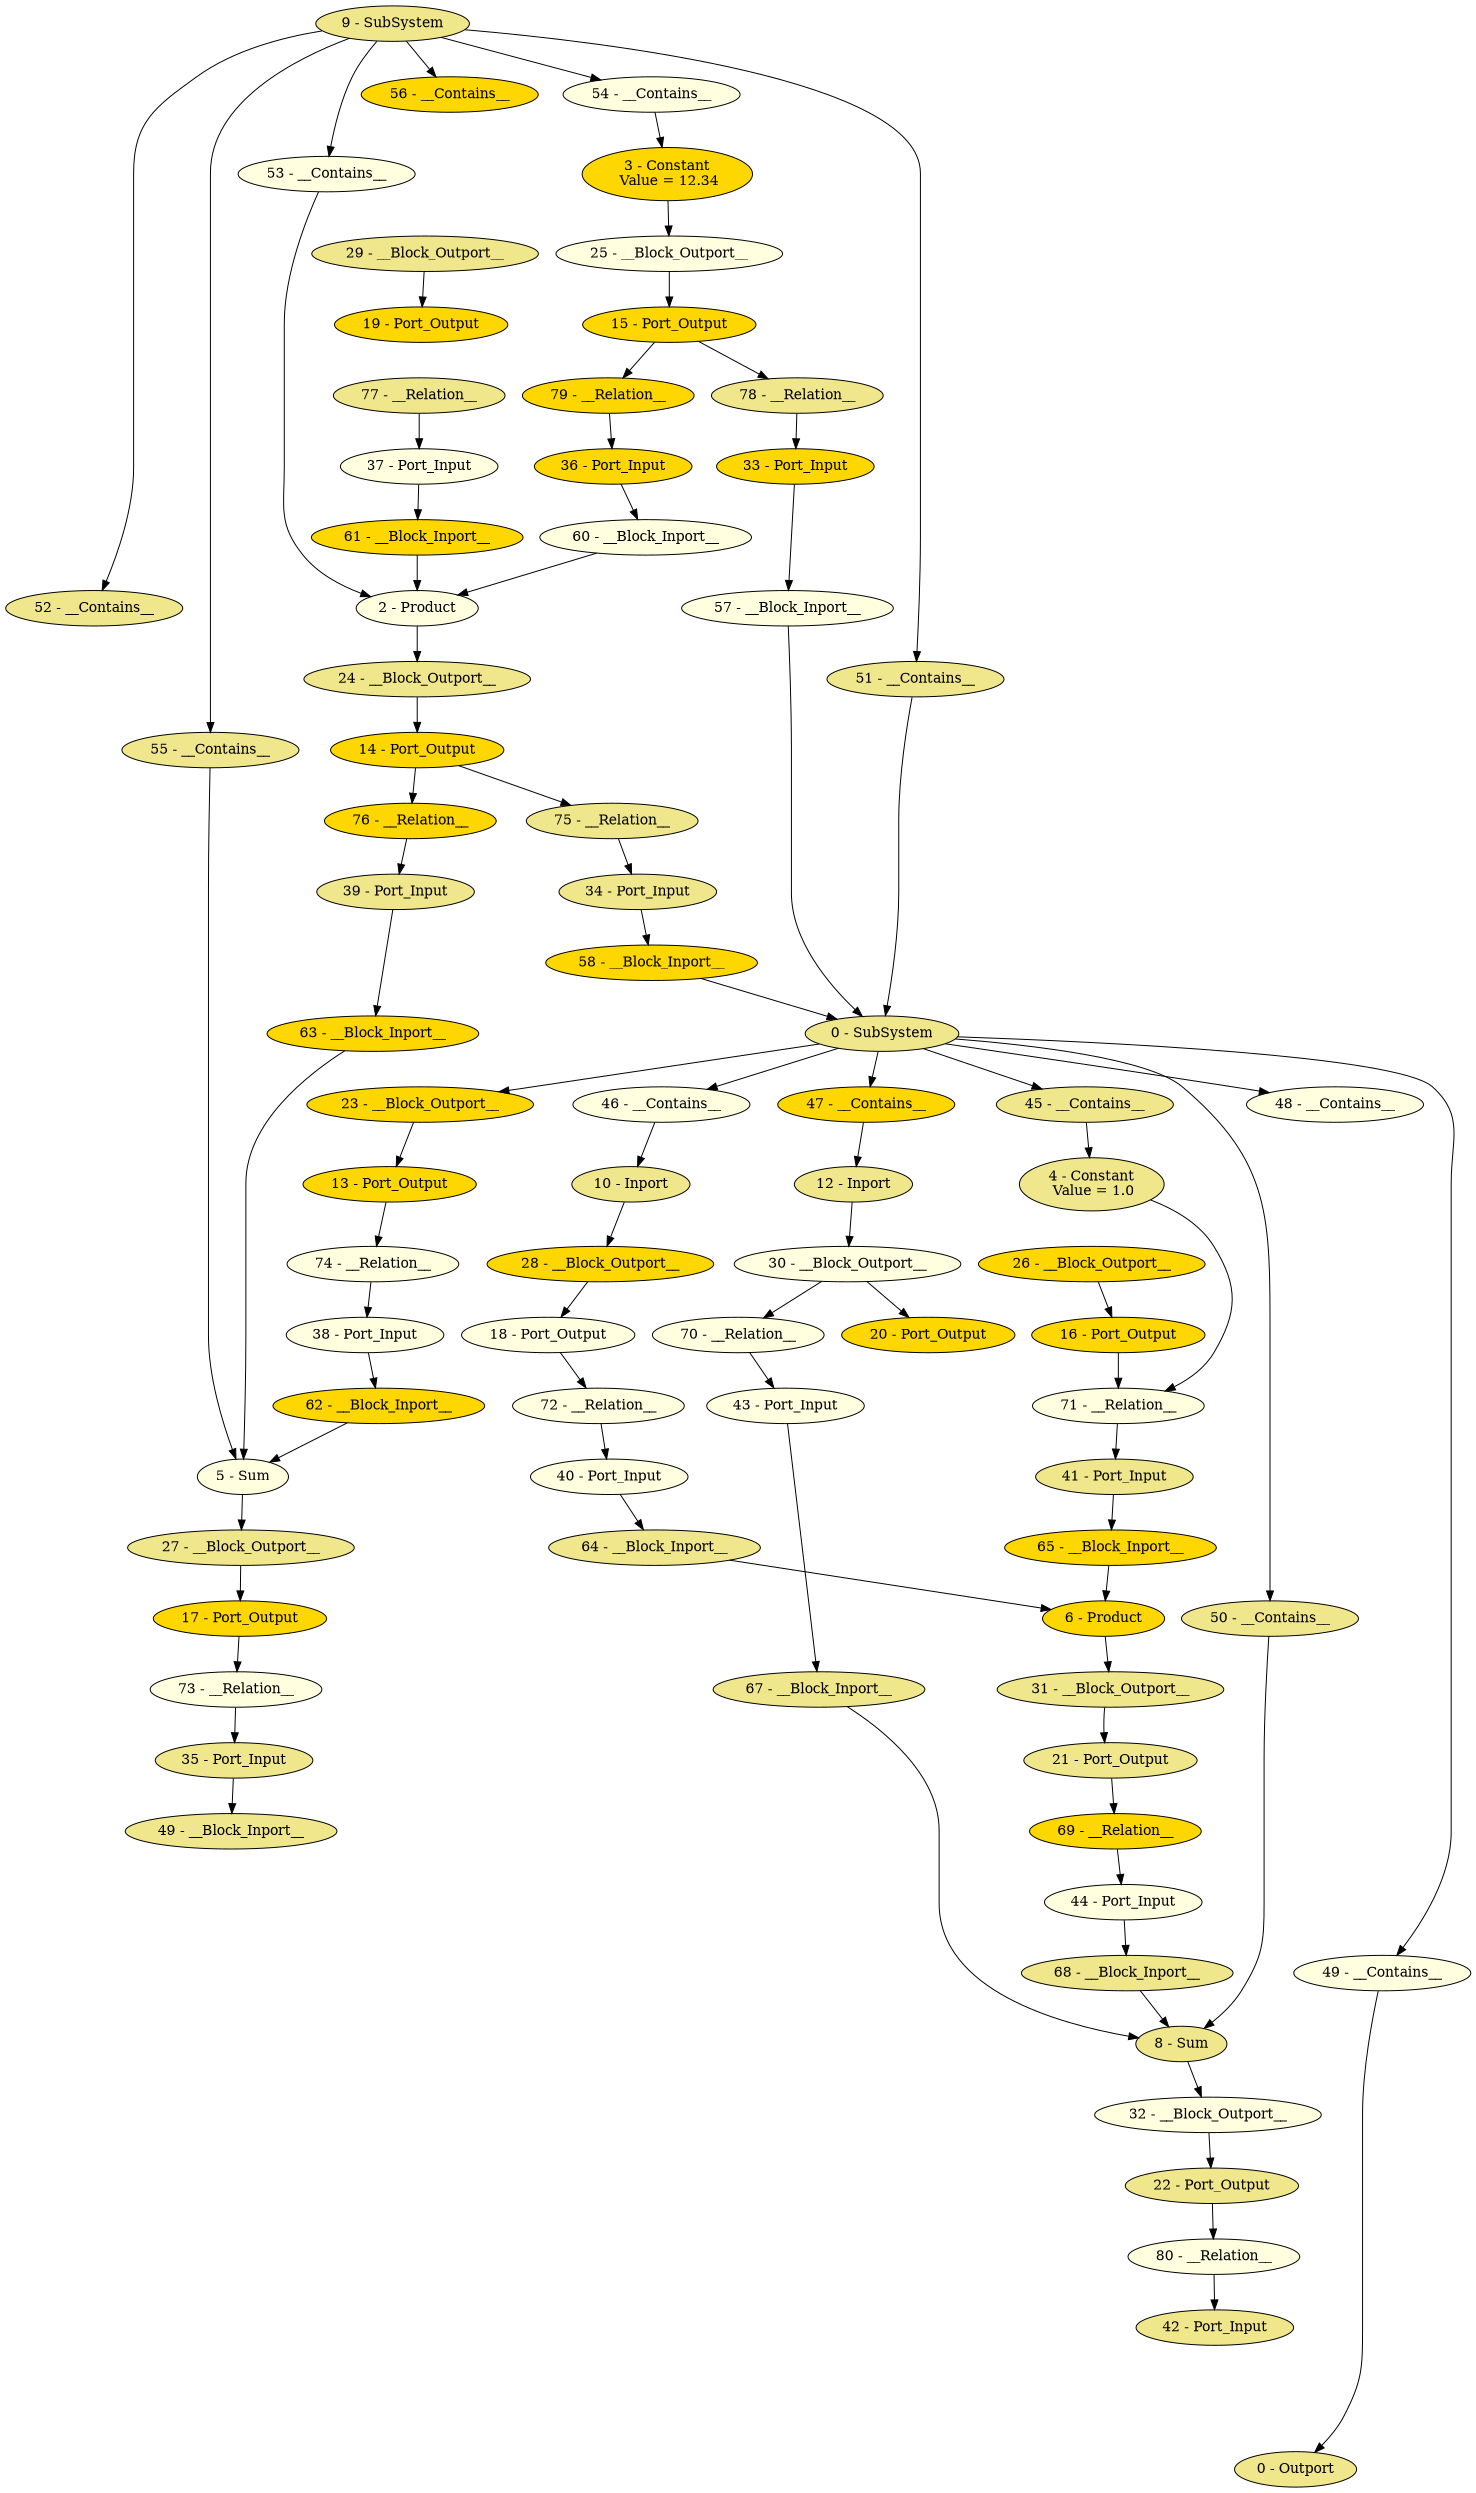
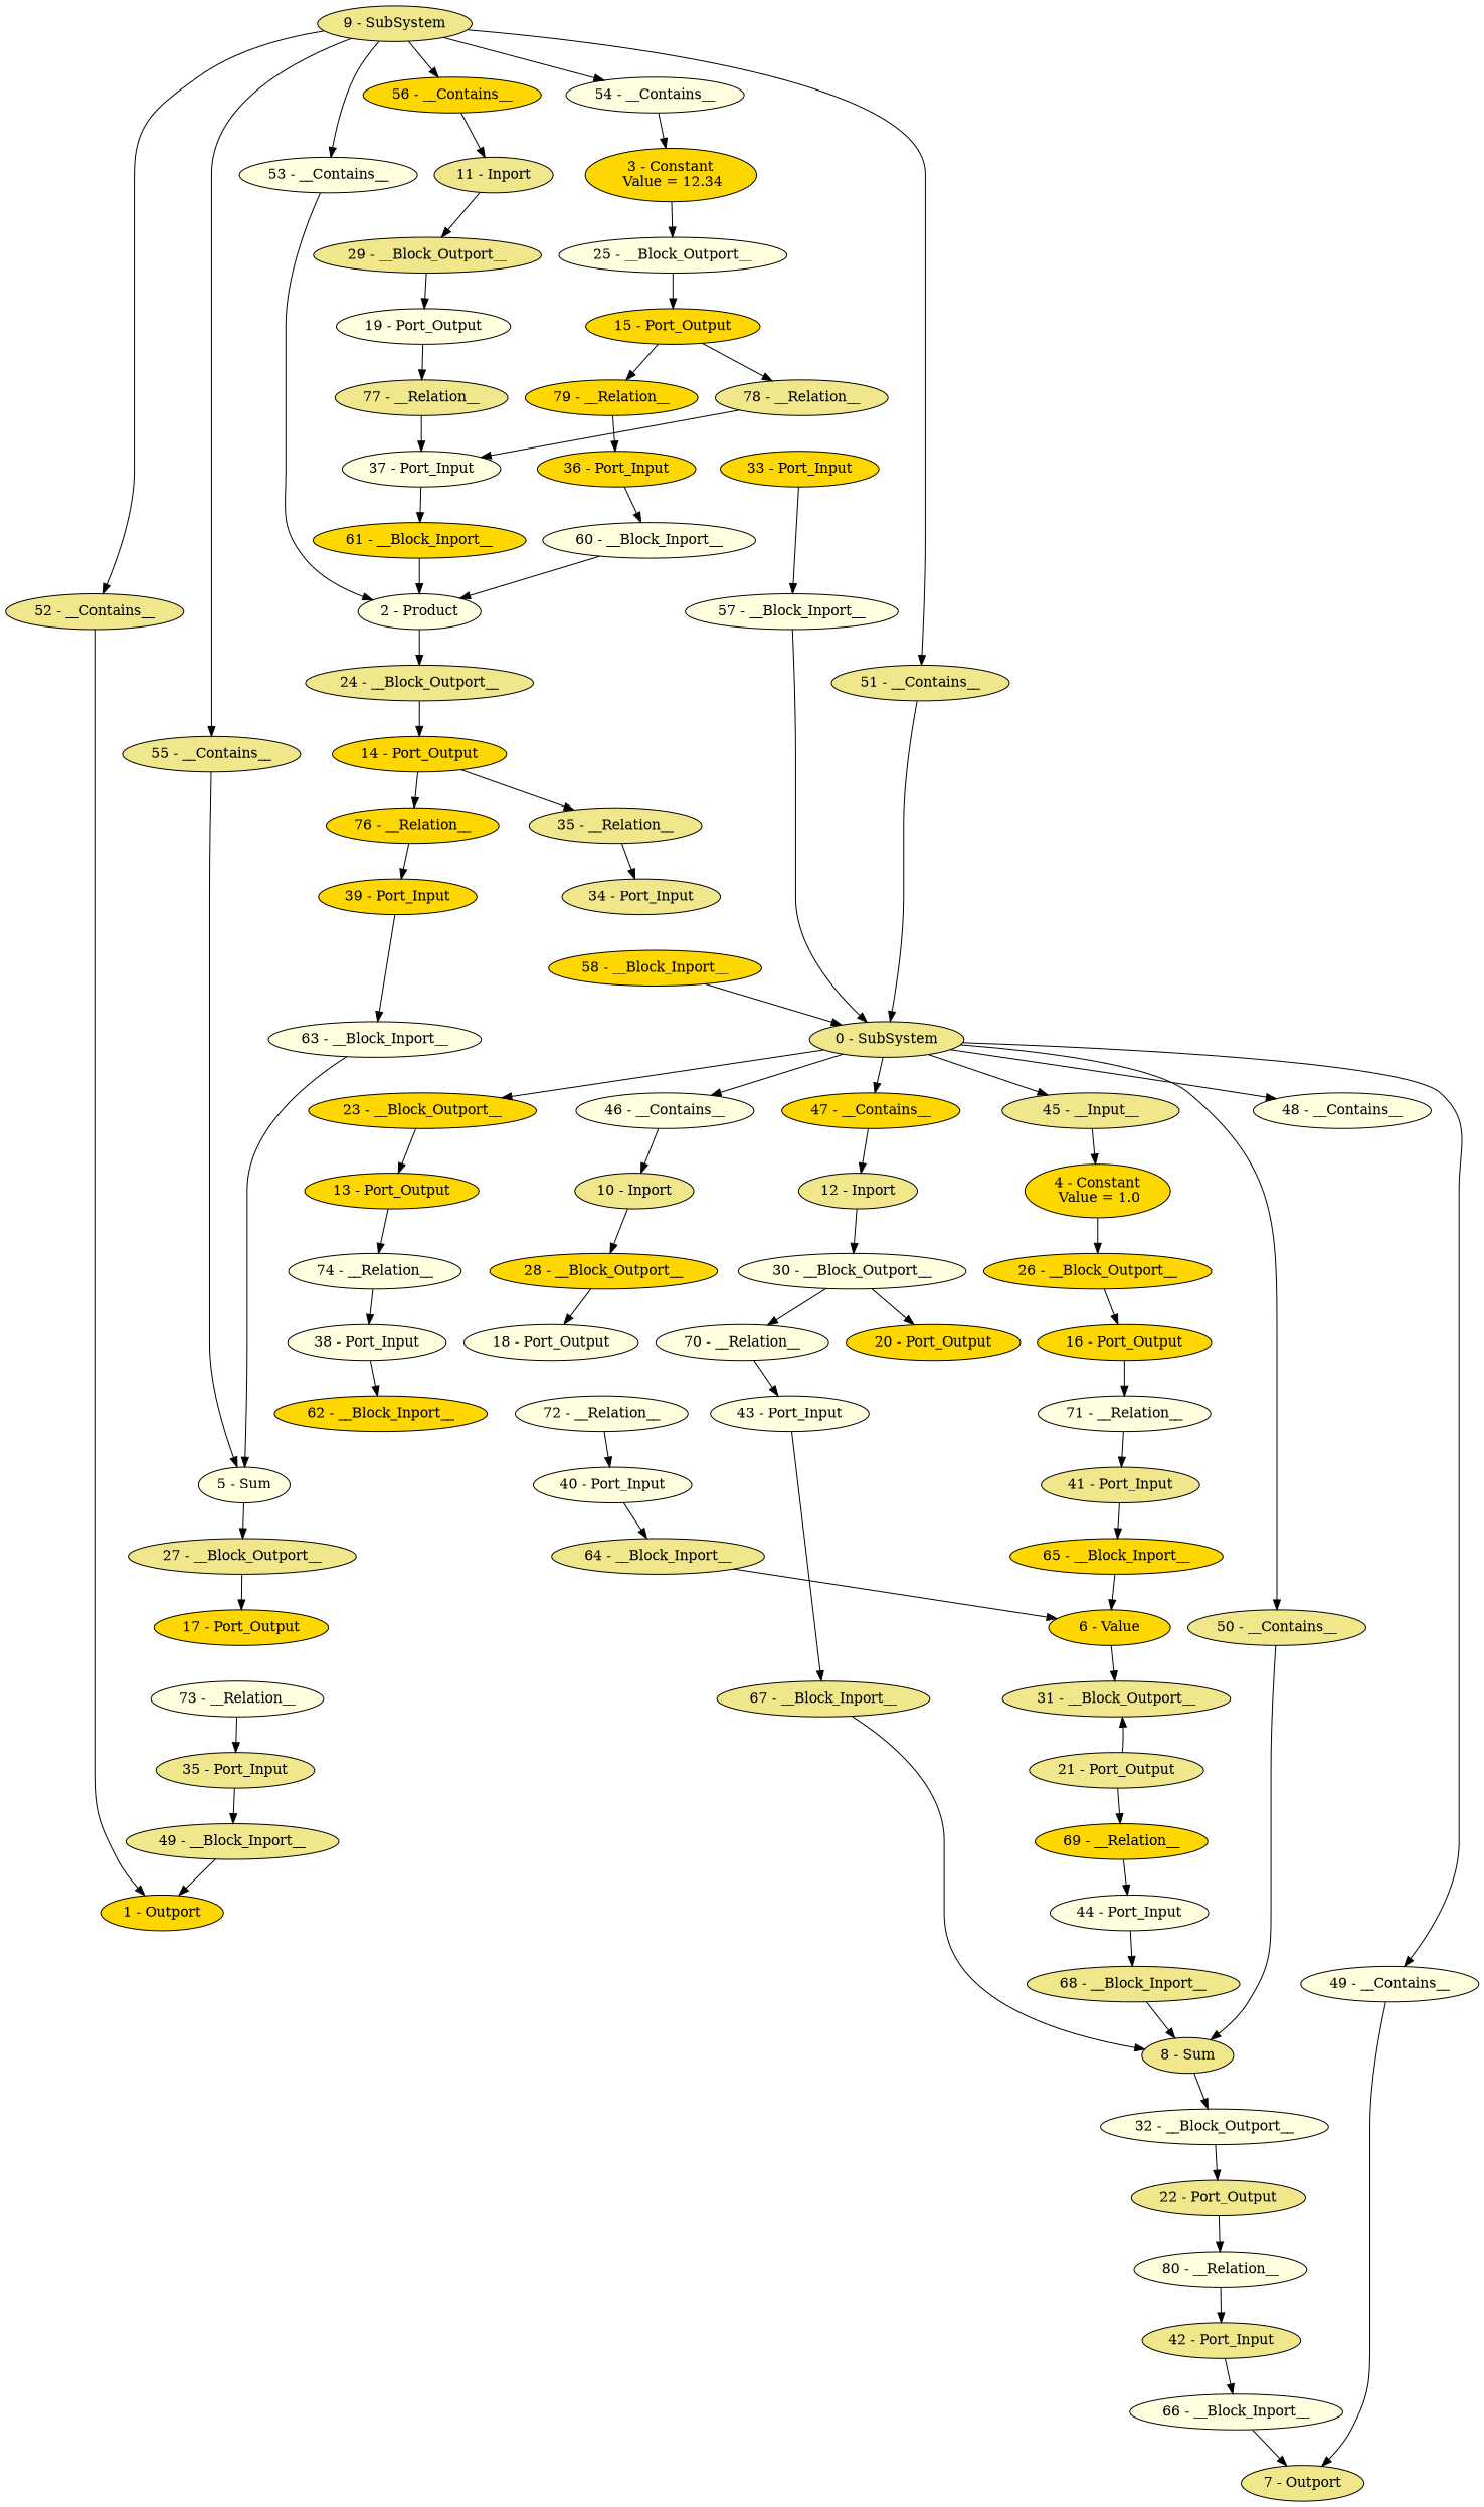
  digraph {
    node [fillcolor=khaki style=filled]
    "23 - __Block_Outport__" [fillcolor=gold]
    "0 - SubSystem"
-   "45 - __Contains__"
+   "45 - __Contains__" [label="45 - __Input__"]
    "46 - __Contains__" [fillcolor=lightyellow]
    "47 - __Contains__" [fillcolor=gold]
    "48 - __Contains__" [fillcolor=lightyellow]
    "49 - __Contains__" [fillcolor=lightyellow]
    "50 - __Contains__"
    "13 - Port_Output" [fillcolor=gold]
-   "4 - Constant\n Value = 1.0"
+   "4 - Constant\n Value = 1.0" [fillcolor=gold]
    "10 - Inport"
    "12 - Inport"
-   "7 - Outport" [label="0 - Outport"]
+   "7 - Outport"
    "8 - Sum"
+   "1 - Outport" [fillcolor=gold]
    "2 - Product" [fillcolor=lightyellow]
    "24 - __Block_Outport__"
    "14 - Port_Output" [fillcolor=gold]
    "3 - Constant\n Value = 12.34" [fillcolor=gold]
    "25 - __Block_Outport__" [fillcolor=lightyellow]
    "15 - Port_Output" [fillcolor=gold]
    "26 - __Block_Outport__" [fillcolor=gold]
    "16 - Port_Output" [fillcolor=gold]
    "5 - Sum" [fillcolor=lightyellow]
    "27 - __Block_Outport__"
    "17 - Port_Output" [fillcolor=gold]
-   "6 - Product" [fillcolor=gold]
+   "6 - Product" [fillcolor=gold label="6 - Value"]
    "31 - __Block_Outport__"
    "21 - Port_Output"
    "32 - __Block_Outport__" [fillcolor=lightyellow]
    "22 - Port_Output"
    "9 - SubSystem"
    "51 - __Contains__"
    "52 - __Contains__"
    "53 - __Contains__" [fillcolor=lightyellow]
    "54 - __Contains__" [fillcolor=lightyellow]
    "55 - __Contains__"
    "56 - __Contains__" [fillcolor=gold]
+   "11 - Inport"
    "28 - __Block_Outport__" [fillcolor=gold]
    "18 - Port_Output" [fillcolor=lightyellow]
    "29 - __Block_Outport__"
-   "19 - Port_Output" [fillcolor=gold]
+   "19 - Port_Output" [fillcolor=lightyellow]
    "30 - __Block_Outport__" [fillcolor=lightyellow]
    "20 - Port_Output" [fillcolor=gold]
    "70 - __Relation__" [fillcolor=lightyellow]
    "74 - __Relation__" [fillcolor=lightyellow]
    "38 - Port_Input" [fillcolor=lightyellow]
-   "75 - __Relation__"
+   "75 - __Relation__" [label="35 - __Relation__"]
    "76 - __Relation__" [fillcolor=gold]
    "34 - Port_Input"
-   "39 - Port_Input"
+   "39 - Port_Input" [fillcolor=gold]
    "78 - __Relation__"
    "79 - __Relation__" [fillcolor=gold]
    "33 - Port_Input" [fillcolor=gold]
    "36 - Port_Input" [fillcolor=gold]
    "71 - __Relation__" [fillcolor=lightyellow]
    "41 - Port_Input"
    "73 - __Relation__" [fillcolor=lightyellow]
    "35 - Port_Input"
    "72 - __Relation__" [fillcolor=lightyellow]
    "40 - Port_Input" [fillcolor=lightyellow]
    "77 - __Relation__"
    "37 - Port_Input" [fillcolor=lightyellow]
    "43 - Port_Input" [fillcolor=lightyellow]
    "69 - __Relation__" [fillcolor=gold]
    "44 - Port_Input" [fillcolor=lightyellow]
    "80 - __Relation__" [fillcolor=lightyellow]
    "42 - Port_Input"
    "57 - __Block_Inport__" [fillcolor=lightyellow]
    "58 - __Block_Inport__" [fillcolor=gold]
    n72 [label="49 - __Block_Inport__"]
    "60 - __Block_Inport__" [fillcolor=lightyellow]
    "61 - __Block_Inport__" [fillcolor=gold]
    "62 - __Block_Inport__" [fillcolor=gold]
-   "63 - __Block_Inport__" [fillcolor=gold]
+   "63 - __Block_Inport__" [fillcolor=lightyellow]
    "64 - __Block_Inport__"
    "65 - __Block_Inport__" [fillcolor=gold]
+   "66 - __Block_Inport__" [fillcolor=lightyellow]
    "67 - __Block_Inport__"
    "68 - __Block_Inport__"
    "23 - __Block_Outport__" -> "13 - Port_Output"
    "0 - SubSystem" -> "23 - __Block_Outport__"
    "0 - SubSystem" -> "45 - __Contains__"
    "0 - SubSystem" -> "46 - __Contains__"
    "0 - SubSystem" -> "47 - __Contains__"
    "0 - SubSystem" -> "48 - __Contains__"
    "0 - SubSystem" -> "49 - __Contains__"
    "0 - SubSystem" -> "50 - __Contains__"
    "45 - __Contains__" -> "4 - Constant\n Value = 1.0"
    "46 - __Contains__" -> "10 - Inport"
    "47 - __Contains__" -> "12 - Inport"
    "49 - __Contains__" -> "7 - Outport"
    "50 - __Contains__" -> "8 - Sum"
    "13 - Port_Output" -> "74 - __Relation__"
-   "4 - Constant\n Value = 1.0" -> "71 - __Relation__"
+   "4 - Constant\n Value = 1.0" -> "26 - __Block_Outport__"
    "10 - Inport" -> "28 - __Block_Outport__"
    "12 - Inport" -> "30 - __Block_Outport__"
    "8 - Sum" -> "32 - __Block_Outport__"
    "2 - Product" -> "24 - __Block_Outport__"
    "24 - __Block_Outport__" -> "14 - Port_Output"
    "14 - Port_Output" -> "75 - __Relation__"
    "14 - Port_Output" -> "76 - __Relation__"
    "3 - Constant\n Value = 12.34" -> "25 - __Block_Outport__"
    "25 - __Block_Outport__" -> "15 - Port_Output"
    "15 - Port_Output" -> "78 - __Relation__"
    "15 - Port_Output" -> "79 - __Relation__"
    "26 - __Block_Outport__" -> "16 - Port_Output"
    "16 - Port_Output" -> "71 - __Relation__"
    "5 - Sum" -> "27 - __Block_Outport__"
    "27 - __Block_Outport__" -> "17 - Port_Output"
-   "17 - Port_Output" -> "73 - __Relation__"
    "6 - Product" -> "31 - __Block_Outport__"
-   "31 - __Block_Outport__" -> "21 - Port_Output"
+   "21 - Port_Output" -> "31 - __Block_Outport__"
    "21 - Port_Output" -> "69 - __Relation__"
    "32 - __Block_Outport__" -> "22 - Port_Output"
    "22 - Port_Output" -> "80 - __Relation__"
    "9 - SubSystem" -> "51 - __Contains__"
    "9 - SubSystem" -> "52 - __Contains__"
    "9 - SubSystem" -> "53 - __Contains__"
    "9 - SubSystem" -> "54 - __Contains__"
    "9 - SubSystem" -> "55 - __Contains__"
    "9 - SubSystem" -> "56 - __Contains__"
    "51 - __Contains__" -> "0 - SubSystem"
+   "52 - __Contains__" -> "1 - Outport"
    "53 - __Contains__" -> "2 - Product"
    "54 - __Contains__" -> "3 - Constant\n Value = 12.34"
    "55 - __Contains__" -> "5 - Sum"
+   "56 - __Contains__" -> "11 - Inport"
+   "11 - Inport" -> "29 - __Block_Outport__"
    "28 - __Block_Outport__" -> "18 - Port_Output"
-   "18 - Port_Output" -> "72 - __Relation__"
    "29 - __Block_Outport__" -> "19 - Port_Output"
+   "19 - Port_Output" -> "77 - __Relation__"
    "30 - __Block_Outport__" -> "20 - Port_Output"
    "30 - __Block_Outport__" -> "70 - __Relation__"
    "70 - __Relation__" -> "43 - Port_Input"
    "74 - __Relation__" -> "38 - Port_Input"
    "38 - Port_Input" -> "62 - __Block_Inport__"
    "75 - __Relation__" -> "34 - Port_Input"
    "76 - __Relation__" -> "39 - Port_Input"
-   "34 - Port_Input" -> "58 - __Block_Inport__"
    "39 - Port_Input" -> "63 - __Block_Inport__"
-   "78 - __Relation__" -> "33 - Port_Input"
+   "78 - __Relation__" -> "37 - Port_Input"
    "79 - __Relation__" -> "36 - Port_Input"
    "33 - Port_Input" -> "57 - __Block_Inport__"
    "36 - Port_Input" -> "60 - __Block_Inport__"
    "71 - __Relation__" -> "41 - Port_Input"
    "41 - Port_Input" -> "65 - __Block_Inport__"
    "73 - __Relation__" -> "35 - Port_Input"
    "35 - Port_Input" -> n72
    "72 - __Relation__" -> "40 - Port_Input"
    "40 - Port_Input" -> "64 - __Block_Inport__"
    "77 - __Relation__" -> "37 - Port_Input"
    "37 - Port_Input" -> "61 - __Block_Inport__"
    "43 - Port_Input" -> "67 - __Block_Inport__"
    "69 - __Relation__" -> "44 - Port_Input"
    "44 - Port_Input" -> "68 - __Block_Inport__"
    "80 - __Relation__" -> "42 - Port_Input"
+   "42 - Port_Input" -> "66 - __Block_Inport__"
    "57 - __Block_Inport__" -> "0 - SubSystem"
    "58 - __Block_Inport__" -> "0 - SubSystem"
+   n72 -> "1 - Outport"
    "60 - __Block_Inport__" -> "2 - Product"
    "61 - __Block_Inport__" -> "2 - Product"
-   "62 - __Block_Inport__" -> "5 - Sum"
    "63 - __Block_Inport__" -> "5 - Sum"
    "64 - __Block_Inport__" -> "6 - Product"
    "65 - __Block_Inport__" -> "6 - Product"
+   "66 - __Block_Inport__" -> "7 - Outport"
    "67 - __Block_Inport__" -> "8 - Sum"
    "68 - __Block_Inport__" -> "8 - Sum"
  }
